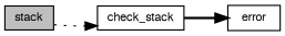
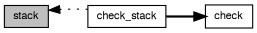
  digraph {
    rankdir=LR
    node [color=black fillcolor=white fontname=FreeSans fontsize=10 shape=record style=filled]
    edge [color=black fontname=FreeSans fontsize=10 labelfontname=FreeSans labelfontsize=10]
    n1 [fillcolor=grey75 fontcolor=black height=0.2 label=stack width=0.4]
    n2 [height=0.2 label=check_stack width=0.4]
-   n3 [height=0.2 label=error width=0.4]
-   n1 -> n2 [style=dotted]
+   n3 [height=0.2 label=check width=0.4]
+   n2 -> n1 [style=dotted]
    n2 -> n3 [style=bold]
  }
